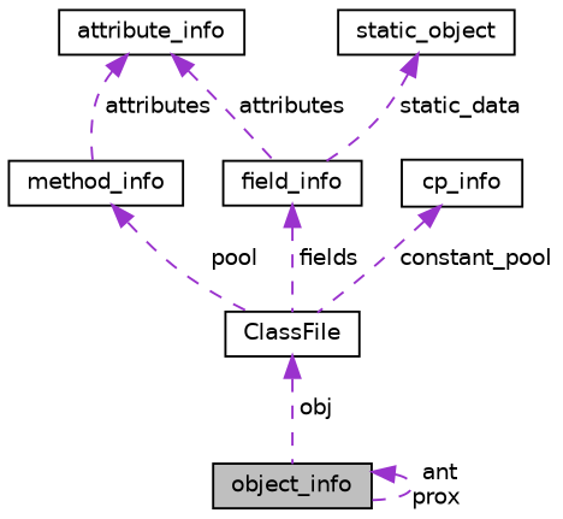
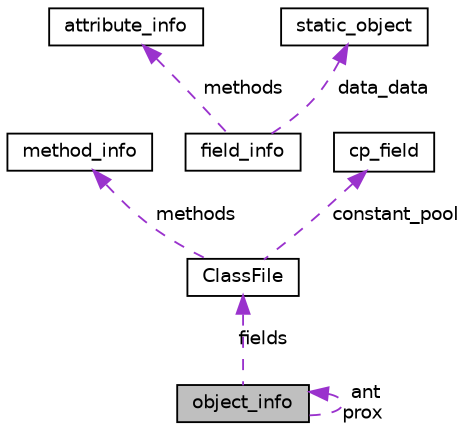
  digraph {
    node [color=black fillcolor=white fontname=Helvetica fontsize=10 shape=record style=filled]
    edge [color=darkorchid3 dir=back fontname=Helvetica fontsize=10 labelfontname=Helvetica labelfontsize=10 style=dashed]
    n1 [fillcolor=grey75 fontcolor=black height=0.2 label=object_info width=0.4]
    n2 [height=0.2 label=ClassFile width=0.4]
    n3 [height=0.2 label=field_info width=0.4]
    n4 [height=0.2 label=attribute_info width=0.4]
    n5 [height=0.2 label=method_info width=0.4]
    n6 [height=0.2 label=static_object width=0.4]
-   n7 [height=0.2 label=cp_info width=0.4]
+   n7 [height=0.2 label=cp_field width=0.4]
    n1 -> n1 [label=" ant\nprox"]
-   n2 -> n1 [label=" obj"]
-   n3 -> n2 [label=" fields"]
-   n4 -> n3 [label=" attributes"]
-   n4 -> n5 [label=" attributes"]
-   n5 -> n2 [label=" pool"]
-   n6 -> n3 [label=" static_data"]
+   n2 -> n1 [label=" fields"]
+   n4 -> n3 [label=" methods"]
+   n5 -> n2 [label=" methods"]
+   n6 -> n3 [label=" data_data"]
    n7 -> n2 [label=" constant_pool"]
  }
